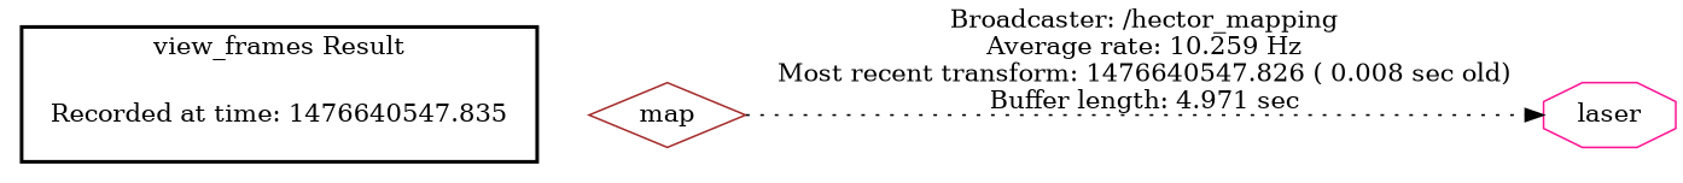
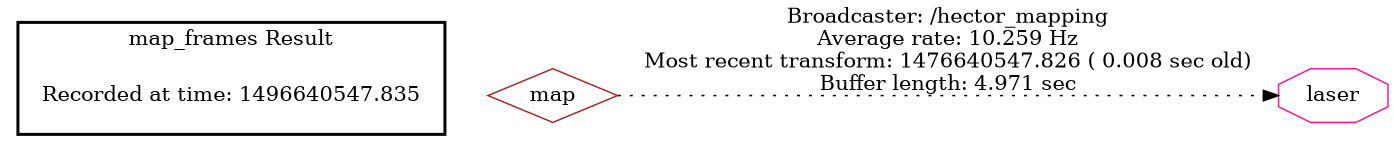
  digraph {
    rankdir=LR
    node [color=brown fillcolor=white style=filled]
-   "Recorded at time: 1476640547.835" [shape=plaintext]
+   "Recorded at time: 1476640547.835" [shape=plaintext label="Recorded at time: 1496640547.835"]
    map [shape=diamond]
    laser [color=deeppink shape=octagon]
    subgraph cluster_1 {
      color=black
-     label="view_frames Result"
+     label="map_frames Result"
      style=bold
      "Recorded at time: 1476640547.835"
    }
    "Recorded at time: 1476640547.835" -> map [style=invis]
    map -> laser [label="Broadcaster: /hector_mapping\nAverage rate: 10.259 Hz\nMost recent transform: 1476640547.826 ( 0.008 sec old)\nBuffer length: 4.971 sec\n" style=dotted]
  }
